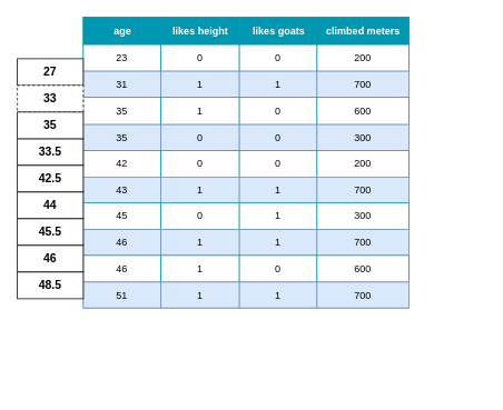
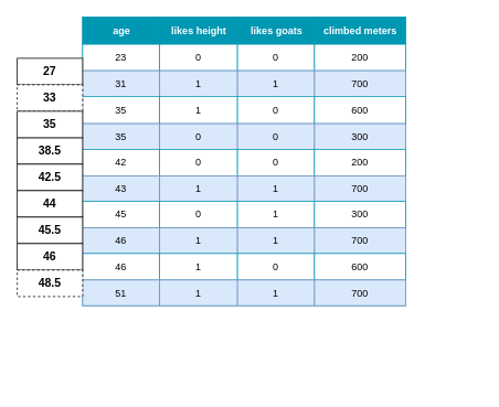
  <mxCell id="0" />
  <mxCell id="1" parent="0" />
  <mxCell id="2" value="Assets" style="childLayout=tableLayout;recursiveResize=0;strokeColor=#0097B2;fillColor=#A7C942;shadow=0;" parent="1" vertex="1"><mxGeometry x="99" y="20" width="390" height="349" as="geometry" /></mxCell>
  <mxCell id="3" style="shape=tableRow;horizontal=0;startSize=0;swimlaneHead=0;swimlaneBody=0;top=0;left=0;bottom=0;right=0;dropTarget=0;collapsible=0;recursiveResize=0;expand=0;fontStyle=0;strokeColor=inherit;fillColor=#ffffff;" parent="2" vertex="1"><mxGeometry width="390" height="33" as="geometry" /></mxCell>
  <mxCell id="4" value="age" style="connectable=0;recursiveResize=0;strokeColor=inherit;fillColor=#0097B2;align=center;fontStyle=1;fontColor=#FFFFFF;html=1;" parent="3" vertex="1"><mxGeometry width="93" height="33" as="geometry"><mxRectangle width="93" height="33" as="alternateBounds" /></mxGeometry></mxCell>
  <mxCell id="5" value="likes height" style="connectable=0;recursiveResize=0;strokeColor=inherit;fillColor=#0097B2;align=center;fontStyle=1;fontColor=#FFFFFF;html=1;" parent="3" vertex="1"><mxGeometry x="93" width="94" height="33" as="geometry"><mxRectangle width="94" height="33" as="alternateBounds" /></mxGeometry></mxCell>
  <mxCell id="6" value="likes goats" style="connectable=0;recursiveResize=0;strokeColor=inherit;fillColor=#0097B2;align=center;fontStyle=1;fontColor=#FFFFFF;html=1;" parent="3" vertex="1"><mxGeometry x="187" width="93" height="33" as="geometry"><mxRectangle width="93" height="33" as="alternateBounds" /></mxGeometry></mxCell>
  <mxCell id="7" value="climbed meters" style="connectable=0;recursiveResize=0;strokeColor=inherit;fillColor=#0097B2;align=center;fontStyle=1;fontColor=#FFFFFF;html=1;" parent="3" vertex="1"><mxGeometry x="280" width="110" height="33" as="geometry"><mxRectangle width="110" height="33" as="alternateBounds" /></mxGeometry></mxCell>
  <mxCell id="8" value="" style="shape=tableRow;horizontal=0;startSize=0;swimlaneHead=0;swimlaneBody=0;top=0;left=0;bottom=0;right=0;dropTarget=0;collapsible=0;recursiveResize=0;expand=0;fontStyle=0;strokeColor=inherit;fillColor=#ffffff;" parent="2" vertex="1"><mxGeometry y="33" width="390" height="32" as="geometry" /></mxCell>
  <mxCell id="9" value="23" style="connectable=0;recursiveResize=0;strokeColor=inherit;fillColor=inherit;align=center;whiteSpace=wrap;html=1;" parent="8" vertex="1"><mxGeometry width="93" height="32" as="geometry"><mxRectangle width="93" height="32" as="alternateBounds" /></mxGeometry></mxCell>
  <mxCell id="10" value="0" style="connectable=0;recursiveResize=0;strokeColor=inherit;fillColor=inherit;align=center;whiteSpace=wrap;html=1;" parent="8" vertex="1"><mxGeometry x="93" width="94" height="32" as="geometry"><mxRectangle width="94" height="32" as="alternateBounds" /></mxGeometry></mxCell>
  <mxCell id="11" value="0" style="connectable=0;recursiveResize=0;strokeColor=inherit;fillColor=inherit;align=center;whiteSpace=wrap;html=1;" parent="8" vertex="1"><mxGeometry x="187" width="93" height="32" as="geometry"><mxRectangle width="93" height="32" as="alternateBounds" /></mxGeometry></mxCell>
  <mxCell id="12" value="200" style="connectable=0;recursiveResize=0;strokeColor=inherit;fillColor=inherit;align=center;whiteSpace=wrap;html=1;" parent="8" vertex="1"><mxGeometry x="280" width="110" height="32" as="geometry"><mxRectangle width="110" height="32" as="alternateBounds" /></mxGeometry></mxCell>
  <mxCell id="13" value="" style="shape=tableRow;horizontal=0;startSize=0;swimlaneHead=0;swimlaneBody=0;top=0;left=0;bottom=0;right=0;dropTarget=0;collapsible=0;recursiveResize=0;expand=0;fontStyle=1;strokeColor=inherit;fillColor=#EAF2D3;" parent="2" vertex="1"><mxGeometry y="65" width="390" height="31" as="geometry" /></mxCell>
  <mxCell id="14" value="31" style="connectable=0;recursiveResize=0;strokeColor=#6c8ebf;fillColor=#dae8fc;whiteSpace=wrap;html=1;" parent="13" vertex="1"><mxGeometry width="93" height="31" as="geometry"><mxRectangle width="93" height="31" as="alternateBounds" /></mxGeometry></mxCell>
  <mxCell id="15" value="1" style="connectable=0;recursiveResize=0;strokeColor=#6c8ebf;fillColor=#dae8fc;whiteSpace=wrap;html=1;" parent="13" vertex="1"><mxGeometry x="93" width="94" height="31" as="geometry"><mxRectangle width="94" height="31" as="alternateBounds" /></mxGeometry></mxCell>
  <mxCell id="16" value="1" style="connectable=0;recursiveResize=0;strokeColor=#6c8ebf;fillColor=#dae8fc;whiteSpace=wrap;html=1;" parent="13" vertex="1"><mxGeometry x="187" width="93" height="31" as="geometry"><mxRectangle width="93" height="31" as="alternateBounds" /></mxGeometry></mxCell>
  <mxCell id="17" value="700" style="connectable=0;recursiveResize=0;strokeColor=#6c8ebf;fillColor=#dae8fc;whiteSpace=wrap;html=1;" parent="13" vertex="1"><mxGeometry x="280" width="110" height="31" as="geometry"><mxRectangle width="110" height="31" as="alternateBounds" /></mxGeometry></mxCell>
  <mxCell id="18" value="" style="shape=tableRow;horizontal=0;startSize=0;swimlaneHead=0;swimlaneBody=0;top=0;left=0;bottom=0;right=0;dropTarget=0;collapsible=0;recursiveResize=0;expand=0;fontStyle=0;strokeColor=inherit;fillColor=#ffffff;" parent="2" vertex="1"><mxGeometry y="96" width="390" height="33" as="geometry" /></mxCell>
  <mxCell id="19" value="35" style="connectable=0;recursiveResize=0;strokeColor=inherit;fillColor=inherit;fontStyle=0;align=center;whiteSpace=wrap;html=1;" parent="18" vertex="1"><mxGeometry width="93" height="33" as="geometry"><mxRectangle width="93" height="33" as="alternateBounds" /></mxGeometry></mxCell>
  <mxCell id="20" value="1" style="connectable=0;recursiveResize=0;strokeColor=inherit;fillColor=inherit;fontStyle=0;align=center;whiteSpace=wrap;html=1;" parent="18" vertex="1"><mxGeometry x="93" width="94" height="33" as="geometry"><mxRectangle width="94" height="33" as="alternateBounds" /></mxGeometry></mxCell>
  <mxCell id="21" value="0" style="connectable=0;recursiveResize=0;strokeColor=inherit;fillColor=inherit;fontStyle=0;align=center;whiteSpace=wrap;html=1;" parent="18" vertex="1"><mxGeometry x="187" width="93" height="33" as="geometry"><mxRectangle width="93" height="33" as="alternateBounds" /></mxGeometry></mxCell>
  <mxCell id="22" value="600" style="connectable=0;recursiveResize=0;strokeColor=inherit;fillColor=inherit;fontStyle=0;align=center;whiteSpace=wrap;html=1;" parent="18" vertex="1"><mxGeometry x="280" width="110" height="33" as="geometry"><mxRectangle width="110" height="33" as="alternateBounds" /></mxGeometry></mxCell>
  <mxCell id="23" value="" style="shape=tableRow;horizontal=0;startSize=0;swimlaneHead=0;swimlaneBody=0;top=0;left=0;bottom=0;right=0;dropTarget=0;collapsible=0;recursiveResize=0;expand=0;fontStyle=1;strokeColor=inherit;fillColor=#EAF2D3;" parent="2" vertex="1"><mxGeometry y="129" width="390" height="31" as="geometry" /></mxCell>
  <mxCell id="24" value="35" style="connectable=0;recursiveResize=0;strokeColor=#6c8ebf;fillColor=#dae8fc;whiteSpace=wrap;html=1;" parent="23" vertex="1"><mxGeometry width="93" height="31" as="geometry"><mxRectangle width="93" height="31" as="alternateBounds" /></mxGeometry></mxCell>
  <mxCell id="25" value="0" style="connectable=0;recursiveResize=0;strokeColor=#6c8ebf;fillColor=#dae8fc;whiteSpace=wrap;html=1;" parent="23" vertex="1"><mxGeometry x="93" width="94" height="31" as="geometry"><mxRectangle width="94" height="31" as="alternateBounds" /></mxGeometry></mxCell>
  <mxCell id="26" value="0" style="connectable=0;recursiveResize=0;strokeColor=#6c8ebf;fillColor=#dae8fc;whiteSpace=wrap;html=1;" parent="23" vertex="1"><mxGeometry x="187" width="93" height="31" as="geometry"><mxRectangle width="93" height="31" as="alternateBounds" /></mxGeometry></mxCell>
  <mxCell id="27" value="300" style="connectable=0;recursiveResize=0;strokeColor=#6c8ebf;fillColor=#dae8fc;whiteSpace=wrap;html=1;" parent="23" vertex="1"><mxGeometry x="280" width="110" height="31" as="geometry"><mxRectangle width="110" height="31" as="alternateBounds" /></mxGeometry></mxCell>
  <mxCell id="28" value="" style="shape=tableRow;horizontal=0;startSize=0;swimlaneHead=0;swimlaneBody=0;top=0;left=0;bottom=0;right=0;dropTarget=0;collapsible=0;recursiveResize=0;expand=0;fontStyle=0;strokeColor=inherit;fillColor=#ffffff;" parent="2" vertex="1"><mxGeometry y="160" width="390" height="32" as="geometry" /></mxCell>
  <mxCell id="29" value="42" style="connectable=0;recursiveResize=0;strokeColor=inherit;fillColor=inherit;align=center;whiteSpace=wrap;html=1;" parent="28" vertex="1"><mxGeometry width="93" height="32" as="geometry"><mxRectangle width="93" height="32" as="alternateBounds" /></mxGeometry></mxCell>
  <mxCell id="30" value="0" style="connectable=0;recursiveResize=0;strokeColor=inherit;fillColor=inherit;align=center;whiteSpace=wrap;html=1;" parent="28" vertex="1"><mxGeometry x="93" width="94" height="32" as="geometry"><mxRectangle width="94" height="32" as="alternateBounds" /></mxGeometry></mxCell>
  <mxCell id="31" value="0" style="connectable=0;recursiveResize=0;strokeColor=inherit;fillColor=inherit;align=center;whiteSpace=wrap;html=1;" parent="28" vertex="1"><mxGeometry x="187" width="93" height="32" as="geometry"><mxRectangle width="93" height="32" as="alternateBounds" /></mxGeometry></mxCell>
  <mxCell id="32" value="200" style="connectable=0;recursiveResize=0;strokeColor=inherit;fillColor=inherit;align=center;whiteSpace=wrap;html=1;" parent="28" vertex="1"><mxGeometry x="280" width="110" height="32" as="geometry"><mxRectangle width="110" height="32" as="alternateBounds" /></mxGeometry></mxCell>
  <mxCell id="33" value="" style="shape=tableRow;horizontal=0;startSize=0;swimlaneHead=0;swimlaneBody=0;top=0;left=0;bottom=0;right=0;dropTarget=0;collapsible=0;recursiveResize=0;expand=0;fontStyle=1;strokeColor=inherit;fillColor=#EAF2D3;" parent="2" vertex="1"><mxGeometry y="192" width="390" height="31" as="geometry" /></mxCell>
  <mxCell id="34" value="43" style="connectable=0;recursiveResize=0;strokeColor=#6c8ebf;fillColor=#dae8fc;whiteSpace=wrap;html=1;" parent="33" vertex="1"><mxGeometry width="93" height="31" as="geometry"><mxRectangle width="93" height="31" as="alternateBounds" /></mxGeometry></mxCell>
  <mxCell id="35" value="1" style="connectable=0;recursiveResize=0;strokeColor=#6c8ebf;fillColor=#dae8fc;whiteSpace=wrap;html=1;" parent="33" vertex="1"><mxGeometry x="93" width="94" height="31" as="geometry"><mxRectangle width="94" height="31" as="alternateBounds" /></mxGeometry></mxCell>
  <mxCell id="36" value="1" style="connectable=0;recursiveResize=0;strokeColor=#6c8ebf;fillColor=#dae8fc;whiteSpace=wrap;html=1;" parent="33" vertex="1"><mxGeometry x="187" width="93" height="31" as="geometry"><mxRectangle width="93" height="31" as="alternateBounds" /></mxGeometry></mxCell>
  <mxCell id="37" value="700" style="connectable=0;recursiveResize=0;strokeColor=#6c8ebf;fillColor=#dae8fc;whiteSpace=wrap;html=1;" parent="33" vertex="1"><mxGeometry x="280" width="110" height="31" as="geometry"><mxRectangle width="110" height="31" as="alternateBounds" /></mxGeometry></mxCell>
  <mxCell id="38" value="" style="shape=tableRow;horizontal=0;startSize=0;swimlaneHead=0;swimlaneBody=0;top=0;left=0;bottom=0;right=0;dropTarget=0;collapsible=0;recursiveResize=0;expand=0;fontStyle=0;strokeColor=inherit;fillColor=#ffffff;" parent="2" vertex="1"><mxGeometry y="223" width="390" height="32" as="geometry" /></mxCell>
  <mxCell id="39" value="45" style="connectable=0;recursiveResize=0;strokeColor=inherit;fillColor=inherit;align=center;whiteSpace=wrap;html=1;" parent="38" vertex="1"><mxGeometry width="93" height="32" as="geometry"><mxRectangle width="93" height="32" as="alternateBounds" /></mxGeometry></mxCell>
  <mxCell id="40" value="0" style="connectable=0;recursiveResize=0;strokeColor=inherit;fillColor=inherit;align=center;whiteSpace=wrap;html=1;" parent="38" vertex="1"><mxGeometry x="93" width="94" height="32" as="geometry"><mxRectangle width="94" height="32" as="alternateBounds" /></mxGeometry></mxCell>
  <mxCell id="41" value="1" style="connectable=0;recursiveResize=0;strokeColor=inherit;fillColor=inherit;align=center;whiteSpace=wrap;html=1;" parent="38" vertex="1"><mxGeometry x="187" width="93" height="32" as="geometry"><mxRectangle width="93" height="32" as="alternateBounds" /></mxGeometry></mxCell>
  <mxCell id="42" value="300" style="connectable=0;recursiveResize=0;strokeColor=inherit;fillColor=inherit;align=center;whiteSpace=wrap;html=1;" parent="38" vertex="1"><mxGeometry x="280" width="110" height="32" as="geometry"><mxRectangle width="110" height="32" as="alternateBounds" /></mxGeometry></mxCell>
  <mxCell id="43" value="" style="shape=tableRow;horizontal=0;startSize=0;swimlaneHead=0;swimlaneBody=0;top=0;left=0;bottom=0;right=0;dropTarget=0;collapsible=0;recursiveResize=0;expand=0;fontStyle=1;strokeColor=inherit;fillColor=#EAF2D3;" parent="2" vertex="1"><mxGeometry y="255" width="390" height="31" as="geometry" /></mxCell>
  <mxCell id="44" value="46" style="connectable=0;recursiveResize=0;strokeColor=#6c8ebf;fillColor=#dae8fc;whiteSpace=wrap;html=1;" parent="43" vertex="1"><mxGeometry width="93" height="31" as="geometry"><mxRectangle width="93" height="31" as="alternateBounds" /></mxGeometry></mxCell>
  <mxCell id="45" value="1" style="connectable=0;recursiveResize=0;strokeColor=#6c8ebf;fillColor=#dae8fc;whiteSpace=wrap;html=1;" parent="43" vertex="1"><mxGeometry x="93" width="94" height="31" as="geometry"><mxRectangle width="94" height="31" as="alternateBounds" /></mxGeometry></mxCell>
  <mxCell id="46" value="1" style="connectable=0;recursiveResize=0;strokeColor=#6c8ebf;fillColor=#dae8fc;whiteSpace=wrap;html=1;" parent="43" vertex="1"><mxGeometry x="187" width="93" height="31" as="geometry"><mxRectangle width="93" height="31" as="alternateBounds" /></mxGeometry></mxCell>
  <mxCell id="47" value="700" style="connectable=0;recursiveResize=0;strokeColor=#6c8ebf;fillColor=#dae8fc;whiteSpace=wrap;html=1;" parent="43" vertex="1"><mxGeometry x="280" width="110" height="31" as="geometry"><mxRectangle width="110" height="31" as="alternateBounds" /></mxGeometry></mxCell>
  <mxCell id="48" value="" style="shape=tableRow;horizontal=0;startSize=0;swimlaneHead=0;swimlaneBody=0;top=0;left=0;bottom=0;right=0;dropTarget=0;collapsible=0;recursiveResize=0;expand=0;fontStyle=0;strokeColor=inherit;fillColor=#ffffff;" parent="2" vertex="1"><mxGeometry y="286" width="390" height="32" as="geometry" /></mxCell>
  <mxCell id="49" value="46" style="connectable=0;recursiveResize=0;strokeColor=inherit;fillColor=inherit;align=center;whiteSpace=wrap;html=1;" parent="48" vertex="1"><mxGeometry width="93" height="32" as="geometry"><mxRectangle width="93" height="32" as="alternateBounds" /></mxGeometry></mxCell>
  <mxCell id="50" value="1" style="connectable=0;recursiveResize=0;strokeColor=inherit;fillColor=inherit;align=center;whiteSpace=wrap;html=1;" parent="48" vertex="1"><mxGeometry x="93" width="94" height="32" as="geometry"><mxRectangle width="94" height="32" as="alternateBounds" /></mxGeometry></mxCell>
  <mxCell id="51" value="0" style="connectable=0;recursiveResize=0;strokeColor=inherit;fillColor=inherit;align=center;whiteSpace=wrap;html=1;" parent="48" vertex="1"><mxGeometry x="187" width="93" height="32" as="geometry"><mxRectangle width="93" height="32" as="alternateBounds" /></mxGeometry></mxCell>
  <mxCell id="52" value="600" style="connectable=0;recursiveResize=0;strokeColor=inherit;fillColor=inherit;align=center;whiteSpace=wrap;html=1;" parent="48" vertex="1"><mxGeometry x="280" width="110" height="32" as="geometry"><mxRectangle width="110" height="32" as="alternateBounds" /></mxGeometry></mxCell>
  <mxCell id="53" value="" style="shape=tableRow;horizontal=0;startSize=0;swimlaneHead=0;swimlaneBody=0;top=0;left=0;bottom=0;right=0;dropTarget=0;collapsible=0;recursiveResize=0;expand=0;fontStyle=1;strokeColor=inherit;fillColor=#EAF2D3;" parent="2" vertex="1"><mxGeometry y="318" width="390" height="31" as="geometry" /></mxCell>
  <mxCell id="54" value="51" style="connectable=0;recursiveResize=0;strokeColor=#6c8ebf;fillColor=#dae8fc;whiteSpace=wrap;html=1;" parent="53" vertex="1"><mxGeometry width="93" height="31" as="geometry"><mxRectangle width="93" height="31" as="alternateBounds" /></mxGeometry></mxCell>
  <mxCell id="55" value="1" style="connectable=0;recursiveResize=0;strokeColor=#6c8ebf;fillColor=#dae8fc;whiteSpace=wrap;html=1;" parent="53" vertex="1"><mxGeometry x="93" width="94" height="31" as="geometry"><mxRectangle width="94" height="31" as="alternateBounds" /></mxGeometry></mxCell>
  <mxCell id="56" value="1" style="connectable=0;recursiveResize=0;strokeColor=#6c8ebf;fillColor=#dae8fc;whiteSpace=wrap;html=1;" parent="53" vertex="1"><mxGeometry x="187" width="93" height="31" as="geometry"><mxRectangle width="93" height="31" as="alternateBounds" /></mxGeometry></mxCell>
  <mxCell id="57" value="700" style="connectable=0;recursiveResize=0;strokeColor=#6c8ebf;fillColor=#dae8fc;whiteSpace=wrap;html=1;" parent="53" vertex="1"><mxGeometry x="280" width="110" height="31" as="geometry"><mxRectangle width="110" height="31" as="alternateBounds" /></mxGeometry></mxCell>
  <mxCell id="58" value="" style="shape=tableRow;horizontal=0;startSize=0;swimlaneHead=0;swimlaneBody=0;strokeColor=inherit;top=0;left=0;bottom=0;right=0;collapsible=0;dropTarget=0;fillColor=none;points=[[0,0.5],[1,0.5]];portConstraint=eastwest;fontSize=16;" parent="1" vertex="1"><mxGeometry x="400" y="430" width="180" height="40" as="geometry" /></mxCell>
  <mxCell id="59" value="" style="shape=partialRectangle;html=1;whiteSpace=wrap;connectable=0;strokeColor=inherit;overflow=hidden;fillColor=none;top=0;left=0;bottom=0;right=0;pointerEvents=1;fontSize=16;" parent="58" vertex="1"><mxGeometry width="60" height="40" as="geometry"><mxRectangle width="60" height="40" as="alternateBounds" /></mxGeometry></mxCell>
  <mxCell id="60" value="" style="shape=partialRectangle;html=1;whiteSpace=wrap;connectable=0;strokeColor=inherit;overflow=hidden;fillColor=none;top=0;left=0;bottom=0;right=0;pointerEvents=1;fontSize=16;" parent="58" vertex="1"><mxGeometry x="60" width="60" height="40" as="geometry"><mxRectangle width="60" height="40" as="alternateBounds" /></mxGeometry></mxCell>
  <mxCell id="61" value="" style="shape=partialRectangle;html=1;whiteSpace=wrap;connectable=0;strokeColor=inherit;overflow=hidden;fillColor=none;top=0;left=0;bottom=0;right=0;pointerEvents=1;fontSize=16;" parent="58" vertex="1"><mxGeometry x="120" width="60" height="40" as="geometry"><mxRectangle width="60" height="40" as="alternateBounds" /></mxGeometry></mxCell>
  <mxCell id="62" value="&lt;b&gt;&lt;font style=&quot;font-size: 14px;&quot;&gt;27&lt;/font&gt;&lt;/b&gt;" style="connectable=0;recursiveResize=0;strokeColor=inherit;fillColor=inherit;align=center;whiteSpace=wrap;html=1;" vertex="1" parent="1"><mxGeometry x="20" y="70" width="79" height="32" as="geometry"><mxRectangle width="93" height="32" as="alternateBounds" /></mxGeometry></mxCell>
  <mxCell id="63" value="&lt;b&gt;&lt;font style=&quot;font-size: 14px;&quot;&gt;33&lt;/font&gt;&lt;/b&gt;" style="connectable=0;recursiveResize=0;strokeColor=inherit;fillColor=inherit;align=center;whiteSpace=wrap;html=1;dashed=1;" vertex="1" parent="1"><mxGeometry x="20" y="102" width="79" height="32" as="geometry"><mxRectangle width="93" height="32" as="alternateBounds" /></mxGeometry></mxCell>
- <mxCell id="64" value="&lt;b&gt;&lt;font style=&quot;font-size: 14px;&quot;&gt;33.5&lt;/font&gt;&lt;/b&gt;" style="connectable=0;recursiveResize=0;strokeColor=inherit;fillColor=inherit;align=center;whiteSpace=wrap;html=1;" vertex="1" parent="1"><mxGeometry x="20" y="166" width="79" height="32" as="geometry"><mxRectangle width="93" height="32" as="alternateBounds" /></mxGeometry></mxCell>
+ <mxCell id="64" value="&lt;b&gt;&lt;font style=&quot;font-size: 14px;&quot;&gt;38.5&lt;/font&gt;&lt;/b&gt;" style="connectable=0;recursiveResize=0;strokeColor=inherit;fillColor=inherit;align=center;whiteSpace=wrap;html=1;" vertex="1" parent="1"><mxGeometry x="20" y="166" width="79" height="32" as="geometry"><mxRectangle width="93" height="32" as="alternateBounds" /></mxGeometry></mxCell>
  <mxCell id="65" value="&lt;b&gt;&lt;font style=&quot;font-size: 14px;&quot;&gt;35&lt;/font&gt;&lt;/b&gt;" style="connectable=0;recursiveResize=0;strokeColor=inherit;fillColor=inherit;align=center;whiteSpace=wrap;html=1;" vertex="1" parent="1"><mxGeometry x="20" y="134" width="79" height="32" as="geometry"><mxRectangle width="93" height="32" as="alternateBounds" /></mxGeometry></mxCell>
  <mxCell id="66" value="&lt;font style=&quot;font-size: 14px;&quot;&gt;&lt;b&gt;42.5&lt;/b&gt;&lt;/font&gt;" style="connectable=0;recursiveResize=0;strokeColor=inherit;fillColor=inherit;align=center;whiteSpace=wrap;html=1;" vertex="1" parent="1"><mxGeometry x="20" y="198" width="79" height="32" as="geometry"><mxRectangle width="93" height="32" as="alternateBounds" /></mxGeometry></mxCell>
  <mxCell id="67" value="&lt;font style=&quot;font-size: 14px;&quot;&gt;&lt;b&gt;44&lt;/b&gt;&lt;/font&gt;" style="connectable=0;recursiveResize=0;strokeColor=inherit;fillColor=inherit;align=center;whiteSpace=wrap;html=1;" vertex="1" parent="1"><mxGeometry x="20" y="230" width="79" height="32" as="geometry"><mxRectangle width="93" height="32" as="alternateBounds" /></mxGeometry></mxCell>
  <mxCell id="68" value="&lt;b&gt;&lt;font style=&quot;font-size: 14px;&quot;&gt;45.5&lt;/font&gt;&lt;/b&gt;" style="connectable=0;recursiveResize=0;strokeColor=inherit;fillColor=inherit;align=center;whiteSpace=wrap;html=1;" vertex="1" parent="1"><mxGeometry x="20" y="262" width="79" height="32" as="geometry"><mxRectangle width="93" height="32" as="alternateBounds" /></mxGeometry></mxCell>
  <mxCell id="69" value="&lt;b&gt;&lt;font style=&quot;font-size: 14px;&quot;&gt;46&lt;/font&gt;&lt;/b&gt;" style="connectable=0;recursiveResize=0;strokeColor=inherit;fillColor=inherit;align=center;whiteSpace=wrap;html=1;" vertex="1" parent="1"><mxGeometry x="20" y="294" width="79" height="32" as="geometry"><mxRectangle width="93" height="32" as="alternateBounds" /></mxGeometry></mxCell>
- <mxCell id="70" value="&lt;b&gt;&lt;font style=&quot;font-size: 14px;&quot;&gt;48.5&lt;/font&gt;&lt;/b&gt;" style="connectable=0;recursiveResize=0;strokeColor=inherit;fillColor=inherit;align=center;whiteSpace=wrap;html=1;" vertex="1" parent="1"><mxGeometry x="20" y="326" width="79" height="32" as="geometry"><mxRectangle width="93" height="32" as="alternateBounds" /></mxGeometry></mxCell>
+ <mxCell id="70" value="&lt;b&gt;&lt;font style=&quot;font-size: 14px;&quot;&gt;48.5&lt;/font&gt;&lt;/b&gt;" style="connectable=0;recursiveResize=0;strokeColor=inherit;fillColor=inherit;align=center;whiteSpace=wrap;html=1;dashed=1;" vertex="1" parent="1"><mxGeometry x="20" y="326" width="79" height="32" as="geometry"><mxRectangle width="93" height="32" as="alternateBounds" /></mxGeometry></mxCell>
